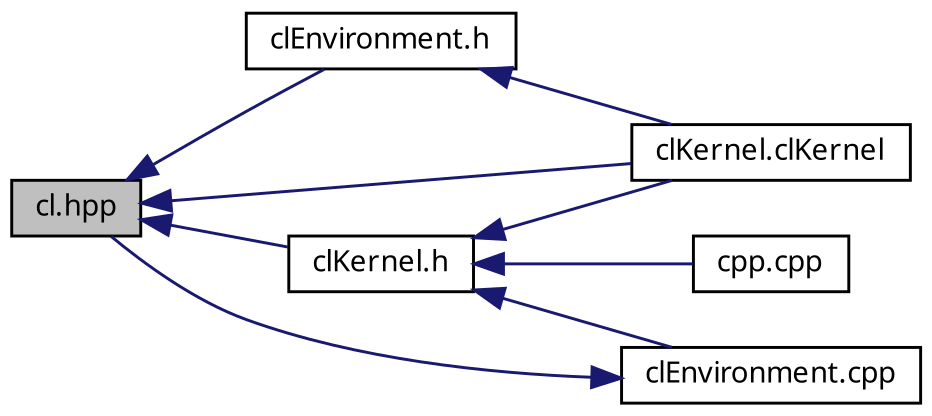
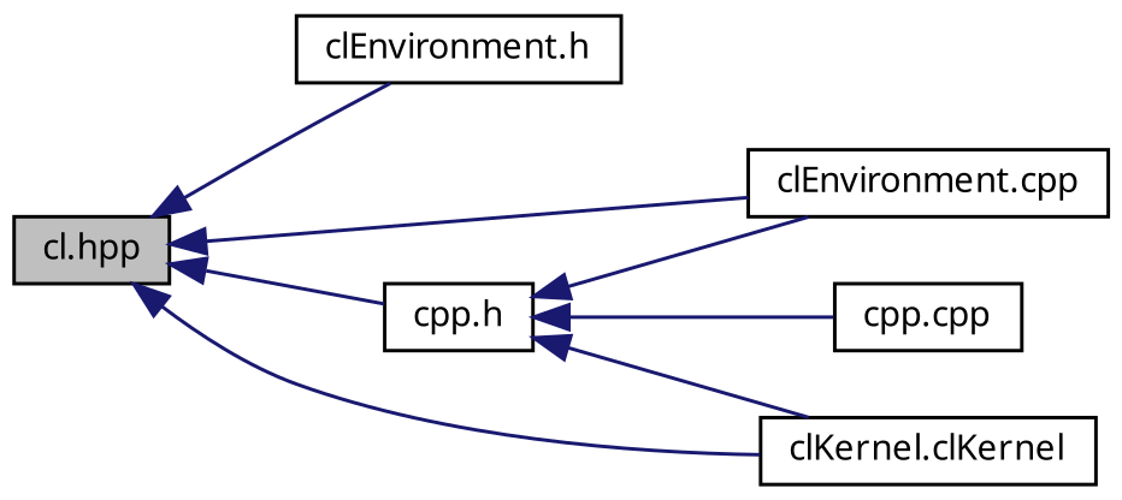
  digraph {
    rankdir=LR
    node [color=black fillcolor=white fontname="FreeSans.ttf" fontsize=10 shape=record style=filled]
    edge [color=midnightblue dir=back fontname="FreeSans.ttf" fontsize=10 labelfontname="FreeSans.ttf" labelfontsize=10 style=solid]
    n1 [fillcolor=grey75 fontcolor=black height=0.2 label="cl.hpp" width=0.4]
    n2 [height=0.2 label="clEnvironment.h" width=0.4]
    n3 [height=0.2 label="clEnvironment.cpp" width=0.4]
    n4 [height=0.2 label="clKernel.clKernel" width=0.4]
-   n5 [height=0.2 label="clKernel.h" width=0.4]
+   n5 [height=0.2 label="cpp.h" width=0.4]
    n6 [height=0.2 label="cpp.cpp" width=0.4]
    n1 -> n2
-   n3 -> n1
+   n1 -> n3
    n1 -> n4
    n1 -> n5
-   n2 -> n4
    n5 -> n3
    n5 -> n4
    n5 -> n6
  }
